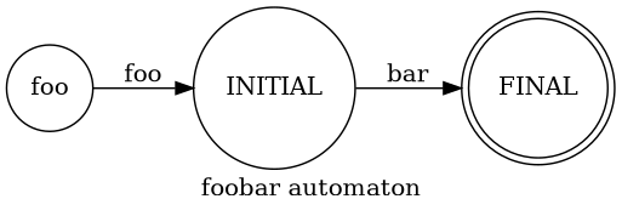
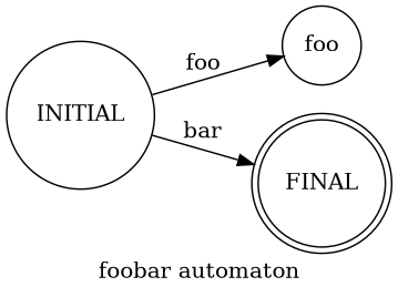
  digraph {
    label="foobar automaton"
    rankdir=LR
    node [shape=circle]
    INITIAL
    foo
    FINAL [shape=doublecircle]
-   foo -> INITIAL [label=foo]
+   INITIAL -> foo [label=foo]
    INITIAL -> FINAL [label=bar]
  }
